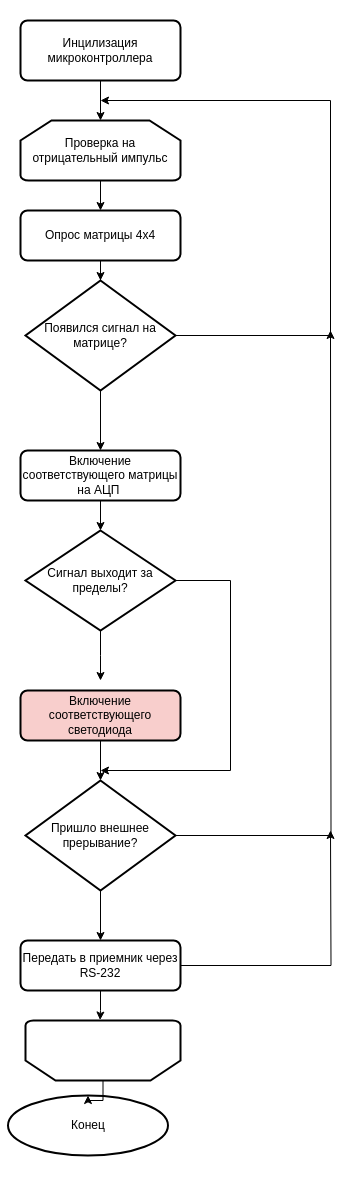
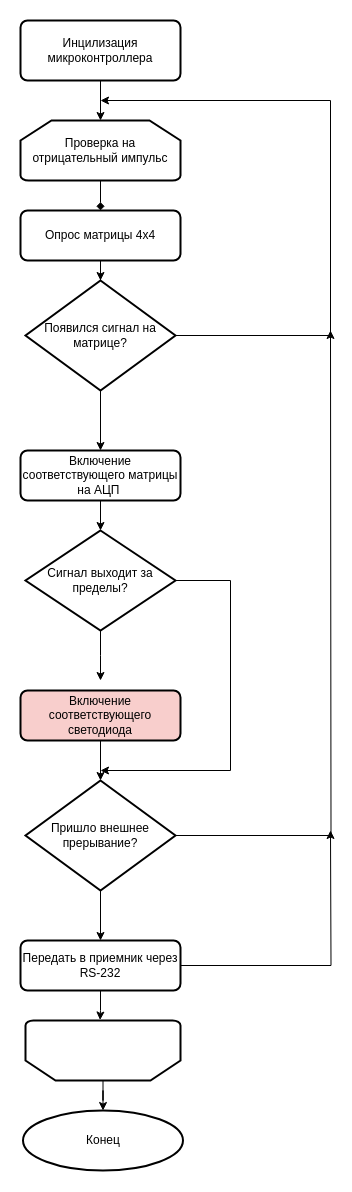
  <mxCell id="0" />
  <mxCell id="1" parent="0" />
- <mxCell id="2" value="Конец" style="strokeWidth=2;html=1;shape=mxgraph.flowchart.start_1;whiteSpace=wrap;" vertex="1" parent="1"><mxGeometry x="7.5" y="1095" width="160" height="60" as="geometry" /></mxCell>
+ <mxCell id="2" value="Конец" style="strokeWidth=2;html=1;shape=mxgraph.flowchart.start_1;whiteSpace=wrap;" vertex="1" parent="1"><mxGeometry x="22.5" y="1110" width="160" height="60" as="geometry" /></mxCell>
  <mxCell id="3" style="edgeStyle=orthogonalEdgeStyle;rounded=0;orthogonalLoop=1;jettySize=auto;html=1;" edge="1" parent="1" source="4" target="6"><mxGeometry relative="1" as="geometry" /></mxCell>
  <mxCell id="4" value="Инцилизация микроконтроллера" style="rounded=1;whiteSpace=wrap;html=1;absoluteArcSize=1;arcSize=14;strokeWidth=2;" vertex="1" parent="1"><mxGeometry x="20" y="20" width="160" height="60" as="geometry" /></mxCell>
- <mxCell id="5" style="edgeStyle=orthogonalEdgeStyle;rounded=0;orthogonalLoop=1;jettySize=auto;html=1;entryX=0.5;entryY=0;entryDx=0;entryDy=0;" edge="1" parent="1" source="6" target="8"><mxGeometry relative="1" as="geometry" /></mxCell>
+ <mxCell id="5" style="edgeStyle=orthogonalEdgeStyle;rounded=0;orthogonalLoop=1;jettySize=auto;html=1;entryX=0.5;entryY=0;entryDx=0;entryDy=0;endArrow=diamond;" edge="1" parent="1" source="6" target="8"><mxGeometry relative="1" as="geometry" /></mxCell>
  <mxCell id="6" value="Проверка на отрицательный импульс" style="strokeWidth=2;html=1;shape=mxgraph.flowchart.loop_limit;whiteSpace=wrap;" vertex="1" parent="1"><mxGeometry x="20" y="120" width="160" height="60" as="geometry" /></mxCell>
  <mxCell id="7" style="edgeStyle=orthogonalEdgeStyle;rounded=0;orthogonalLoop=1;jettySize=auto;html=1;entryX=0.5;entryY=0;entryDx=0;entryDy=0;entryPerimeter=0;" edge="1" parent="1" source="8" target="15"><mxGeometry relative="1" as="geometry" /></mxCell>
  <mxCell id="8" value="Опрос матрицы 4x4" style="rounded=1;whiteSpace=wrap;html=1;absoluteArcSize=1;arcSize=14;strokeWidth=2;" vertex="1" parent="1"><mxGeometry x="20" y="210" width="160" height="50" as="geometry" /></mxCell>
  <mxCell id="9" style="edgeStyle=orthogonalEdgeStyle;rounded=0;orthogonalLoop=1;jettySize=auto;html=1;" edge="1" parent="1" source="10" target="18"><mxGeometry relative="1" as="geometry" /></mxCell>
  <mxCell id="10" value="Включение соответствующего матрицы на АЦП&amp;nbsp;" style="rounded=1;whiteSpace=wrap;html=1;absoluteArcSize=1;arcSize=14;strokeWidth=2;" vertex="1" parent="1"><mxGeometry x="20" y="450" width="160" height="50" as="geometry" /></mxCell>
  <mxCell id="11" style="edgeStyle=orthogonalEdgeStyle;rounded=0;orthogonalLoop=1;jettySize=auto;html=1;entryX=0.5;entryY=0;entryDx=0;entryDy=0;entryPerimeter=0;" edge="1" parent="1" source="12" target="21"><mxGeometry relative="1" as="geometry" /></mxCell>
  <mxCell id="12" value="Включение соответствующего светодиода" style="rounded=1;whiteSpace=wrap;html=1;absoluteArcSize=1;arcSize=14;strokeWidth=2;fillColor=#f8cecc;" vertex="1" parent="1"><mxGeometry x="20" y="690" width="160" height="50" as="geometry" /></mxCell>
  <mxCell id="13" style="edgeStyle=orthogonalEdgeStyle;rounded=0;orthogonalLoop=1;jettySize=auto;html=1;" edge="1" parent="1" source="15"><mxGeometry relative="1" as="geometry"><mxPoint x="100" y="100" as="targetPoint" /><Array as="points"><mxPoint x="330" y="335" /><mxPoint x="330" y="100" /></Array></mxGeometry></mxCell>
  <mxCell id="14" style="edgeStyle=orthogonalEdgeStyle;rounded=0;orthogonalLoop=1;jettySize=auto;html=1;" edge="1" parent="1" source="15" target="10"><mxGeometry relative="1" as="geometry" /></mxCell>
  <mxCell id="15" value="Появился сигнал на матрице?" style="strokeWidth=2;html=1;shape=mxgraph.flowchart.decision;whiteSpace=wrap;" vertex="1" parent="1"><mxGeometry x="25" y="280" width="150" height="110" as="geometry" /></mxCell>
  <mxCell id="16" style="edgeStyle=orthogonalEdgeStyle;rounded=0;orthogonalLoop=1;jettySize=auto;html=1;" edge="1" parent="1" source="18"><mxGeometry relative="1" as="geometry"><mxPoint x="100" y="680" as="targetPoint" /></mxGeometry></mxCell>
  <mxCell id="17" style="edgeStyle=orthogonalEdgeStyle;rounded=0;orthogonalLoop=1;jettySize=auto;html=1;" edge="1" parent="1" source="18"><mxGeometry relative="1" as="geometry"><mxPoint x="100" y="770" as="targetPoint" /><Array as="points"><mxPoint x="230" y="580" /><mxPoint x="230" y="770" /></Array></mxGeometry></mxCell>
  <mxCell id="18" value="Сигнал выходит за пределы?" style="strokeWidth=2;html=1;shape=mxgraph.flowchart.decision;whiteSpace=wrap;" vertex="1" parent="1"><mxGeometry x="25" y="530" width="150" height="100" as="geometry" /></mxCell>
  <mxCell id="19" style="edgeStyle=orthogonalEdgeStyle;rounded=0;orthogonalLoop=1;jettySize=auto;html=1;exitX=1;exitY=0.5;exitDx=0;exitDy=0;exitPerimeter=0;" edge="1" parent="1" source="21"><mxGeometry relative="1" as="geometry"><mxPoint x="330" y="330" as="targetPoint" /></mxGeometry></mxCell>
  <mxCell id="20" style="edgeStyle=orthogonalEdgeStyle;rounded=0;orthogonalLoop=1;jettySize=auto;html=1;" edge="1" parent="1" source="21" target="24"><mxGeometry relative="1" as="geometry"><mxPoint x="100" y="940" as="targetPoint" /></mxGeometry></mxCell>
  <mxCell id="21" value="Пришло внешнее прерывание?" style="strokeWidth=2;html=1;shape=mxgraph.flowchart.decision;whiteSpace=wrap;" vertex="1" parent="1"><mxGeometry x="25" y="780" width="150" height="110" as="geometry" /></mxCell>
  <mxCell id="22" style="edgeStyle=orthogonalEdgeStyle;rounded=0;orthogonalLoop=1;jettySize=auto;html=1;" edge="1" parent="1" source="24"><mxGeometry relative="1" as="geometry"><mxPoint x="330" y="830" as="targetPoint" /></mxGeometry></mxCell>
  <mxCell id="23" style="edgeStyle=orthogonalEdgeStyle;rounded=0;orthogonalLoop=1;jettySize=auto;html=1;entryX=0.519;entryY=1.008;entryDx=0;entryDy=0;entryPerimeter=0;" edge="1" parent="1" source="24" target="26"><mxGeometry relative="1" as="geometry" /></mxCell>
  <mxCell id="24" value="Передать в приемник через RS-232" style="rounded=1;whiteSpace=wrap;html=1;absoluteArcSize=1;arcSize=14;strokeWidth=2;" vertex="1" parent="1"><mxGeometry x="20" y="940" width="160" height="50" as="geometry" /></mxCell>
  <mxCell id="25" style="edgeStyle=orthogonalEdgeStyle;rounded=0;orthogonalLoop=1;jettySize=auto;html=1;" edge="1" parent="1" source="26" target="2"><mxGeometry relative="1" as="geometry" /></mxCell>
  <mxCell id="26" value="" style="strokeWidth=2;html=1;shape=mxgraph.flowchart.loop_limit;whiteSpace=wrap;rotation=-180;" vertex="1" parent="1"><mxGeometry x="25" y="1020" width="155" height="60" as="geometry" /></mxCell>
